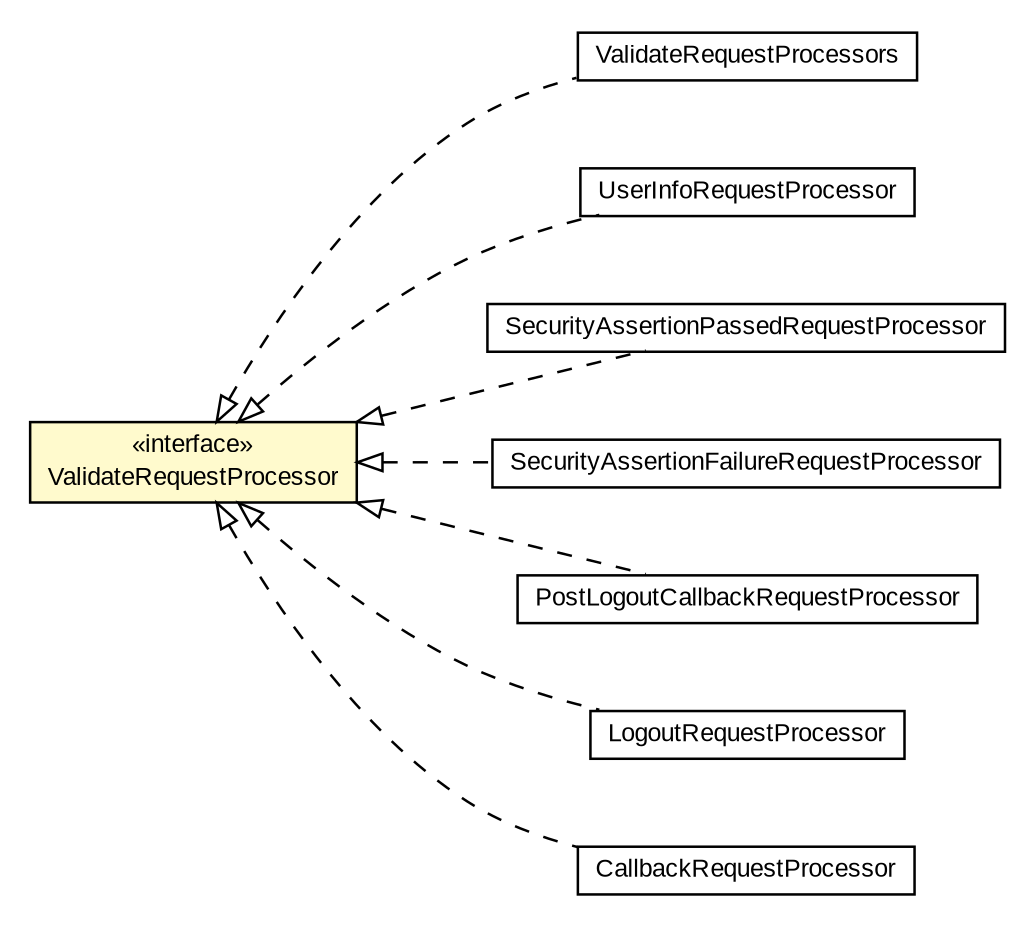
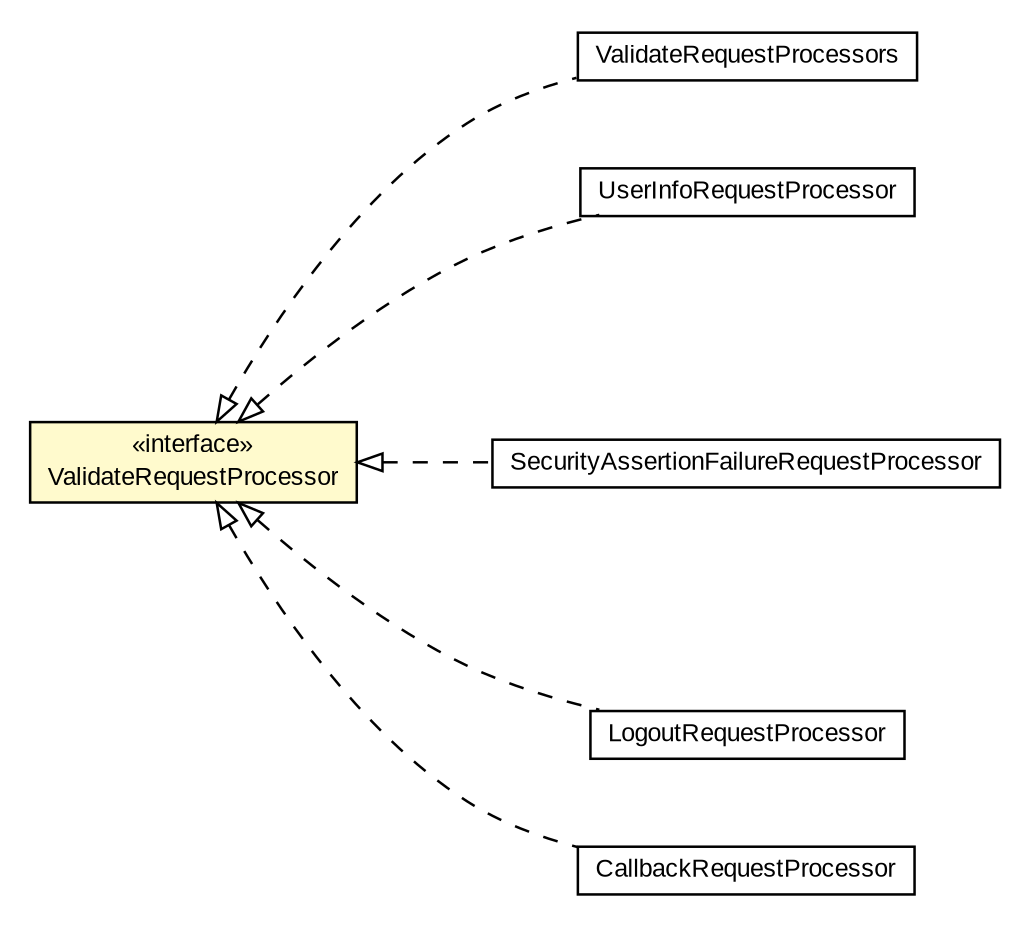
  digraph {
    nodesep=0.25
    rankdir=LR
    ranksep=0.5
    node [fontcolor=black fontname=arial fontsize=10.0 shape=plaintext]
    edge [arrowtail=empty dir=back fontname=arial fontsize=10 headport=p labelfontname=arial labelfontsize=10 style=dashed tailport=p]
    n1 [label=<<table title="net.trajano.openidconnect.jaspic.internal.ValidateRequestProcessors" border="0" cellborder="1" cellspacing="0" cellpadding="2" port="p" href="./ValidateRequestProcessors.html"> 		<tr><td><table border="0" cellspacing="0" cellpadding="1"> <tr><td align="center" balign="center"> ValidateRequestProcessors </td></tr> 		</table></td></tr> 		</table>>]
    n2 [label=<<table title="net.trajano.openidconnect.jaspic.internal.ValidateRequestProcessor" border="0" cellborder="1" cellspacing="0" cellpadding="2" port="p" bgcolor="lemonChiffon" href="./ValidateRequestProcessor.html"> 		<tr><td><table border="0" cellspacing="0" cellpadding="1"> <tr><td align="center" balign="center"> &#171;interface&#187; </td></tr> <tr><td align="center" balign="center"> ValidateRequestProcessor </td></tr> 		</table></td></tr> 		</table>>]
    n3 [label=<<table title="net.trajano.openidconnect.jaspic.internal.processors.UserInfoRequestProcessor" border="0" cellborder="1" cellspacing="0" cellpadding="2" port="p" href="./processors/UserInfoRequestProcessor.html"> 		<tr><td><table border="0" cellspacing="0" cellpadding="1"> <tr><td align="center" balign="center"> UserInfoRequestProcessor </td></tr> 		</table></td></tr> 		</table>>]
-   n4 [label=<<table title="net.trajano.openidconnect.jaspic.internal.processors.SecurityAssertionPassedRequestProcessor" border="0" cellborder="1" cellspacing="0" cellpadding="2" port="p" href="./processors/SecurityAssertionPassedRequestProcessor.html"> 		<tr><td><table border="0" cellspacing="0" cellpadding="1"> <tr><td align="center" balign="center"> SecurityAssertionPassedRequestProcessor </td></tr> 		</table></td></tr> 		</table>>]
    n5 [label=<<table title="net.trajano.openidconnect.jaspic.internal.processors.SecurityAssertionFailureRequestProcessor" border="0" cellborder="1" cellspacing="0" cellpadding="2" port="p" href="./processors/SecurityAssertionFailureRequestProcessor.html"> 		<tr><td><table border="0" cellspacing="0" cellpadding="1"> <tr><td align="center" balign="center"> SecurityAssertionFailureRequestProcessor </td></tr> 		</table></td></tr> 		</table>>]
-   n6 [label=<<table title="net.trajano.openidconnect.jaspic.internal.processors.PostLogoutCallbackRequestProcessor" border="0" cellborder="1" cellspacing="0" cellpadding="2" port="p" href="./processors/PostLogoutCallbackRequestProcessor.html"> 		<tr><td><table border="0" cellspacing="0" cellpadding="1"> <tr><td align="center" balign="center"> PostLogoutCallbackRequestProcessor </td></tr> 		</table></td></tr> 		</table>>]
    n7 [label=<<table title="net.trajano.openidconnect.jaspic.internal.processors.LogoutRequestProcessor" border="0" cellborder="1" cellspacing="0" cellpadding="2" port="p" href="./processors/LogoutRequestProcessor.html"> 		<tr><td><table border="0" cellspacing="0" cellpadding="1"> <tr><td align="center" balign="center"> LogoutRequestProcessor </td></tr> 		</table></td></tr> 		</table>>]
    n8 [label=<<table title="net.trajano.openidconnect.jaspic.internal.processors.CallbackRequestProcessor" border="0" cellborder="1" cellspacing="0" cellpadding="2" port="p" href="./processors/CallbackRequestProcessor.html"> 		<tr><td><table border="0" cellspacing="0" cellpadding="1"> <tr><td align="center" balign="center"> CallbackRequestProcessor </td></tr> 		</table></td></tr> 		</table>>]
    n2 -> n1
    n2 -> n3
-   n2 -> n4
    n2 -> n5
-   n2 -> n6
    n2 -> n7
    n2 -> n8
  }
